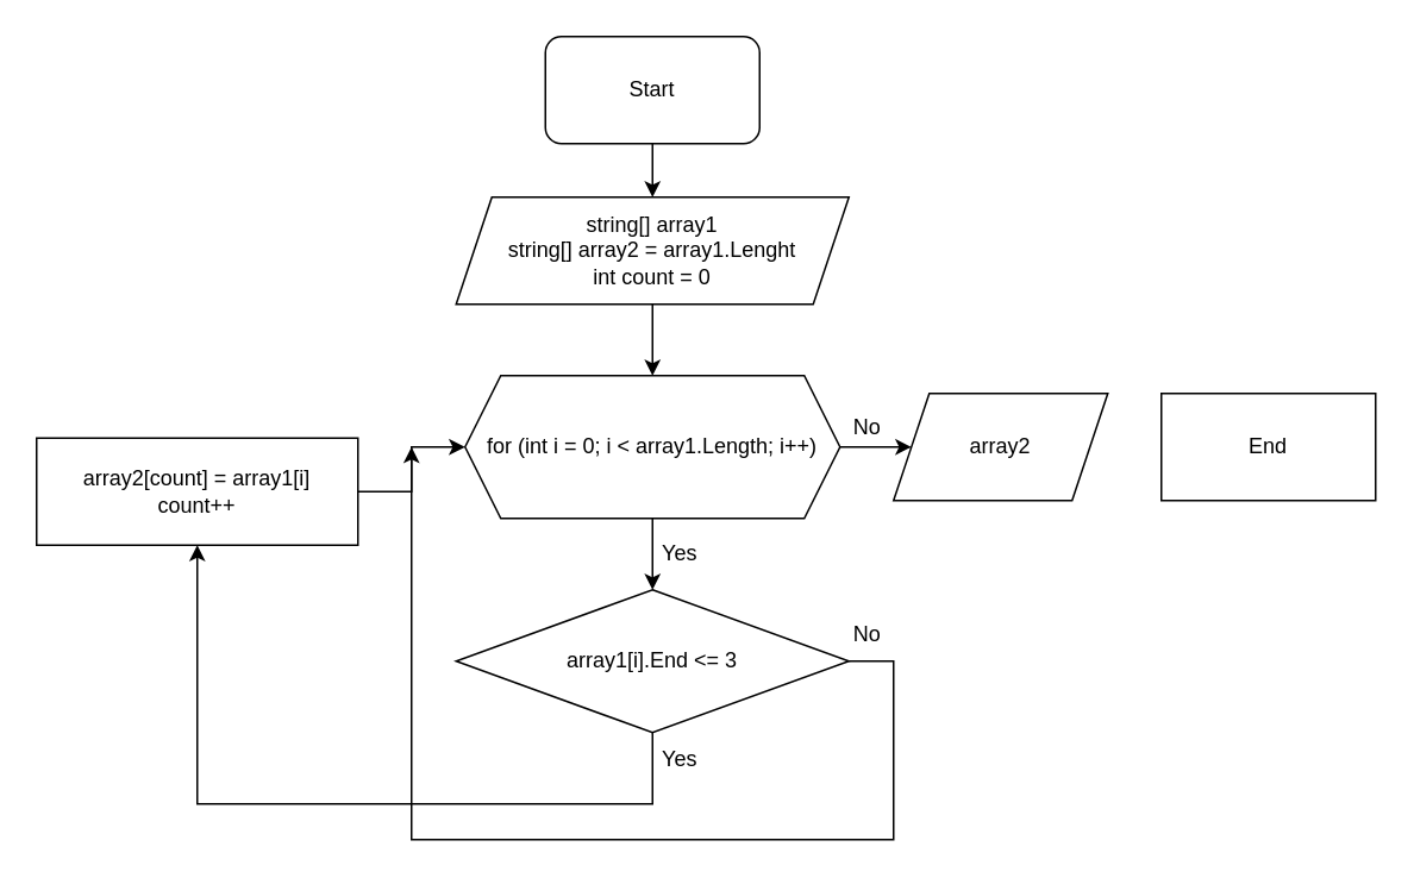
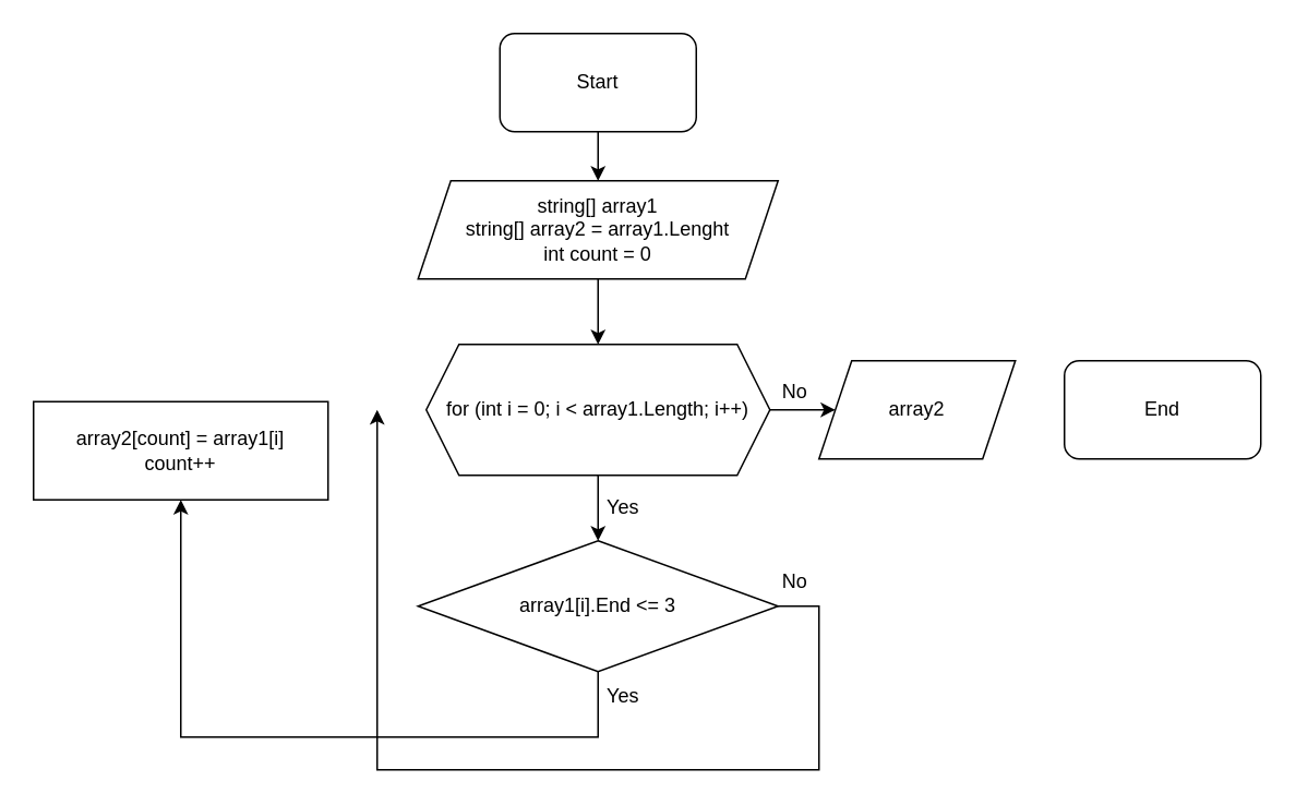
  <mxCell id="0" />
  <mxCell id="1" parent="0" />
  <mxCell id="2" value="" style="edgeStyle=orthogonalEdgeStyle;rounded=0;orthogonalLoop=1;jettySize=auto;html=1;" edge="1" parent="1" source="3" target="5"><mxGeometry relative="1" as="geometry" /></mxCell>
  <mxCell id="3" value="Start" style="rounded=1;whiteSpace=wrap;html=1;" vertex="1" parent="1"><mxGeometry x="305" y="20" width="120" height="60" as="geometry" /></mxCell>
  <mxCell id="4" value="" style="edgeStyle=orthogonalEdgeStyle;rounded=0;orthogonalLoop=1;jettySize=auto;html=1;" edge="1" parent="1" source="5" target="8"><mxGeometry relative="1" as="geometry" /></mxCell>
  <mxCell id="5" value="string[] array1&lt;br&gt;string[] array2 = array1.Lenght&lt;br&gt;int count = 0" style="shape=parallelogram;perimeter=parallelogramPerimeter;whiteSpace=wrap;html=1;fixedSize=1;" vertex="1" parent="1"><mxGeometry x="255" y="110" width="220" height="60" as="geometry" /></mxCell>
  <mxCell id="6" value="" style="edgeStyle=orthogonalEdgeStyle;rounded=0;orthogonalLoop=1;jettySize=auto;html=1;" edge="1" parent="1" source="8" target="11"><mxGeometry relative="1" as="geometry" /></mxCell>
  <mxCell id="7" value="" style="edgeStyle=orthogonalEdgeStyle;rounded=0;orthogonalLoop=1;jettySize=auto;html=1;" edge="1" parent="1" source="8" target="12"><mxGeometry relative="1" as="geometry" /></mxCell>
  <mxCell id="8" value="for (int i = 0; i &amp;lt; array1.Length; i++)" style="shape=hexagon;perimeter=hexagonPerimeter2;whiteSpace=wrap;html=1;fixedSize=1;" vertex="1" parent="1"><mxGeometry x="260" y="210" width="210" height="80" as="geometry" /></mxCell>
  <mxCell id="9" style="edgeStyle=orthogonalEdgeStyle;rounded=0;orthogonalLoop=1;jettySize=auto;html=1;" edge="1" parent="1" source="11"><mxGeometry relative="1" as="geometry"><mxPoint x="230" y="250" as="targetPoint" /><Array as="points"><mxPoint x="500" y="370" /><mxPoint x="500" y="470" /><mxPoint x="230" y="470" /></Array></mxGeometry></mxCell>
  <mxCell id="10" style="edgeStyle=orthogonalEdgeStyle;rounded=0;orthogonalLoop=1;jettySize=auto;html=1;entryX=0.5;entryY=1;entryDx=0;entryDy=0;" edge="1" parent="1" source="11" target="15"><mxGeometry relative="1" as="geometry"><Array as="points"><mxPoint x="365" y="450" /><mxPoint x="110" y="450" /></Array></mxGeometry></mxCell>
  <mxCell id="11" value="array1[i].End &amp;lt;= 3" style="rhombus;whiteSpace=wrap;html=1;" vertex="1" parent="1"><mxGeometry x="255" y="330" width="220" height="80" as="geometry" /></mxCell>
  <mxCell id="12" value="array2" style="shape=parallelogram;perimeter=parallelogramPerimeter;whiteSpace=wrap;html=1;fixedSize=1;" vertex="1" parent="1"><mxGeometry x="500" y="220" width="120" height="60" as="geometry" /></mxCell>
- <mxCell id="13" value="End" style="whiteSpace=wrap;html=1;rounded=0;" vertex="1" parent="1"><mxGeometry x="650" y="220" width="120" height="60" as="geometry" /></mxCell>
- <mxCell id="14" style="edgeStyle=orthogonalEdgeStyle;rounded=0;orthogonalLoop=1;jettySize=auto;html=1;entryX=0;entryY=0.5;entryDx=0;entryDy=0;" edge="1" parent="1" source="15" target="8"><mxGeometry relative="1" as="geometry" /></mxCell>
+ <mxCell id="13" value="End" style="rounded=1;whiteSpace=wrap;html=1;" vertex="1" parent="1"><mxGeometry x="650" y="220" width="120" height="60" as="geometry" /></mxCell>
  <mxCell id="15" value="array2[count] = array1[i]&lt;br&gt;count++" style="rounded=0;whiteSpace=wrap;html=1;" vertex="1" parent="1"><mxGeometry x="20" y="245" width="180" height="60" as="geometry" /></mxCell>
  <mxCell id="16" value="Yes" style="text;html=1;align=center;verticalAlign=middle;resizable=0;points=[];autosize=1;strokeColor=none;fillColor=none;" vertex="1" parent="1"><mxGeometry x="360" y="295" width="40" height="30" as="geometry" /></mxCell>
  <mxCell id="17" value="No" style="text;html=1;align=center;verticalAlign=middle;resizable=0;points=[];autosize=1;strokeColor=none;fillColor=none;" vertex="1" parent="1"><mxGeometry x="465" y="224" width="40" height="30" as="geometry" /></mxCell>
  <mxCell id="18" value="No" style="text;html=1;align=center;verticalAlign=middle;resizable=0;points=[];autosize=1;strokeColor=none;fillColor=none;" vertex="1" parent="1"><mxGeometry x="465" y="340" width="40" height="30" as="geometry" /></mxCell>
  <mxCell id="19" value="Yes" style="text;html=1;align=center;verticalAlign=middle;resizable=0;points=[];autosize=1;strokeColor=none;fillColor=none;" vertex="1" parent="1"><mxGeometry x="360" y="410" width="40" height="30" as="geometry" /></mxCell>
